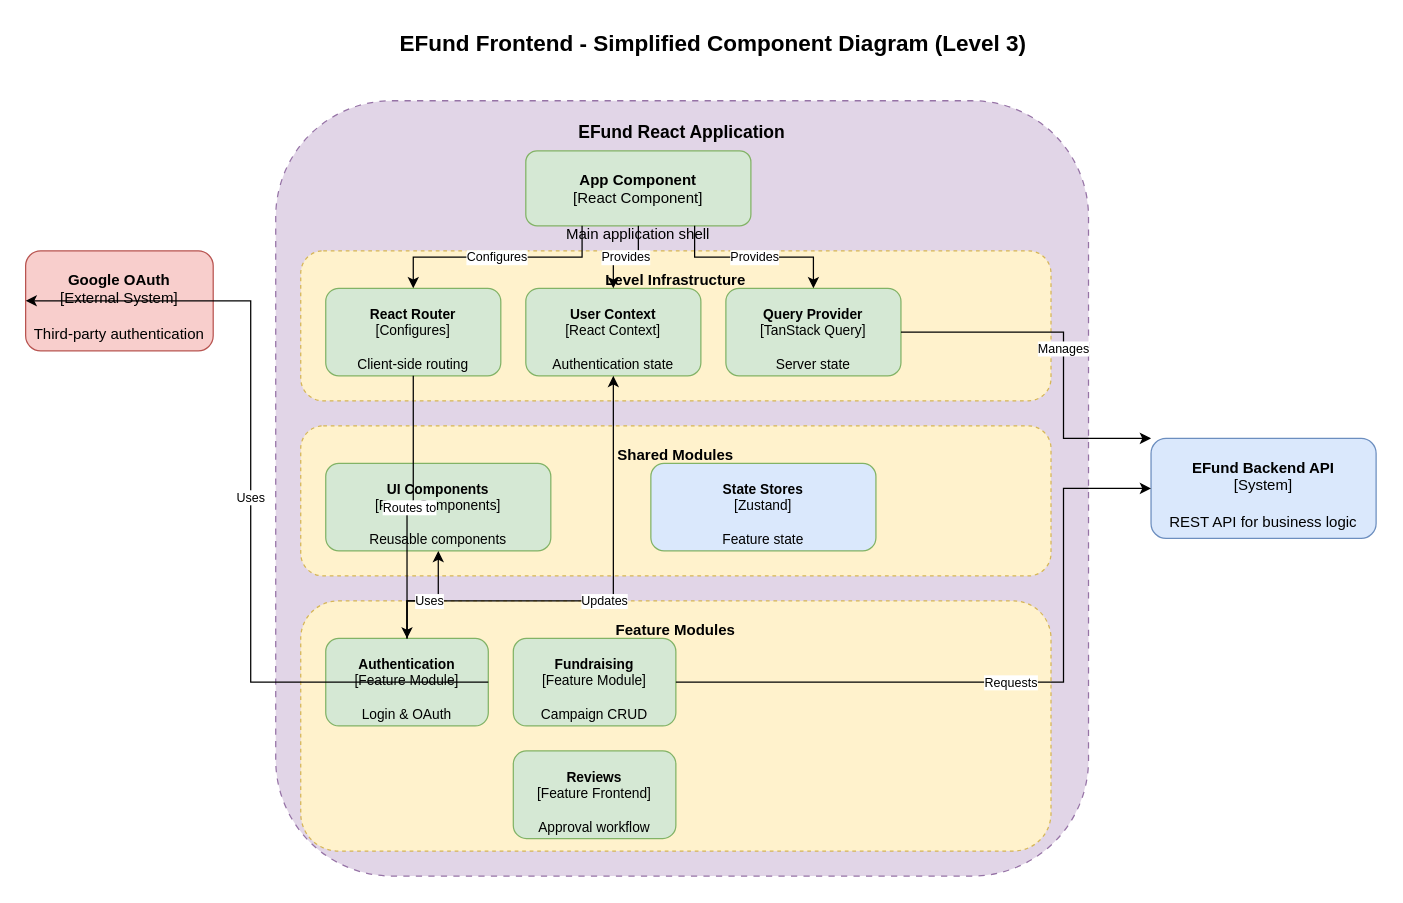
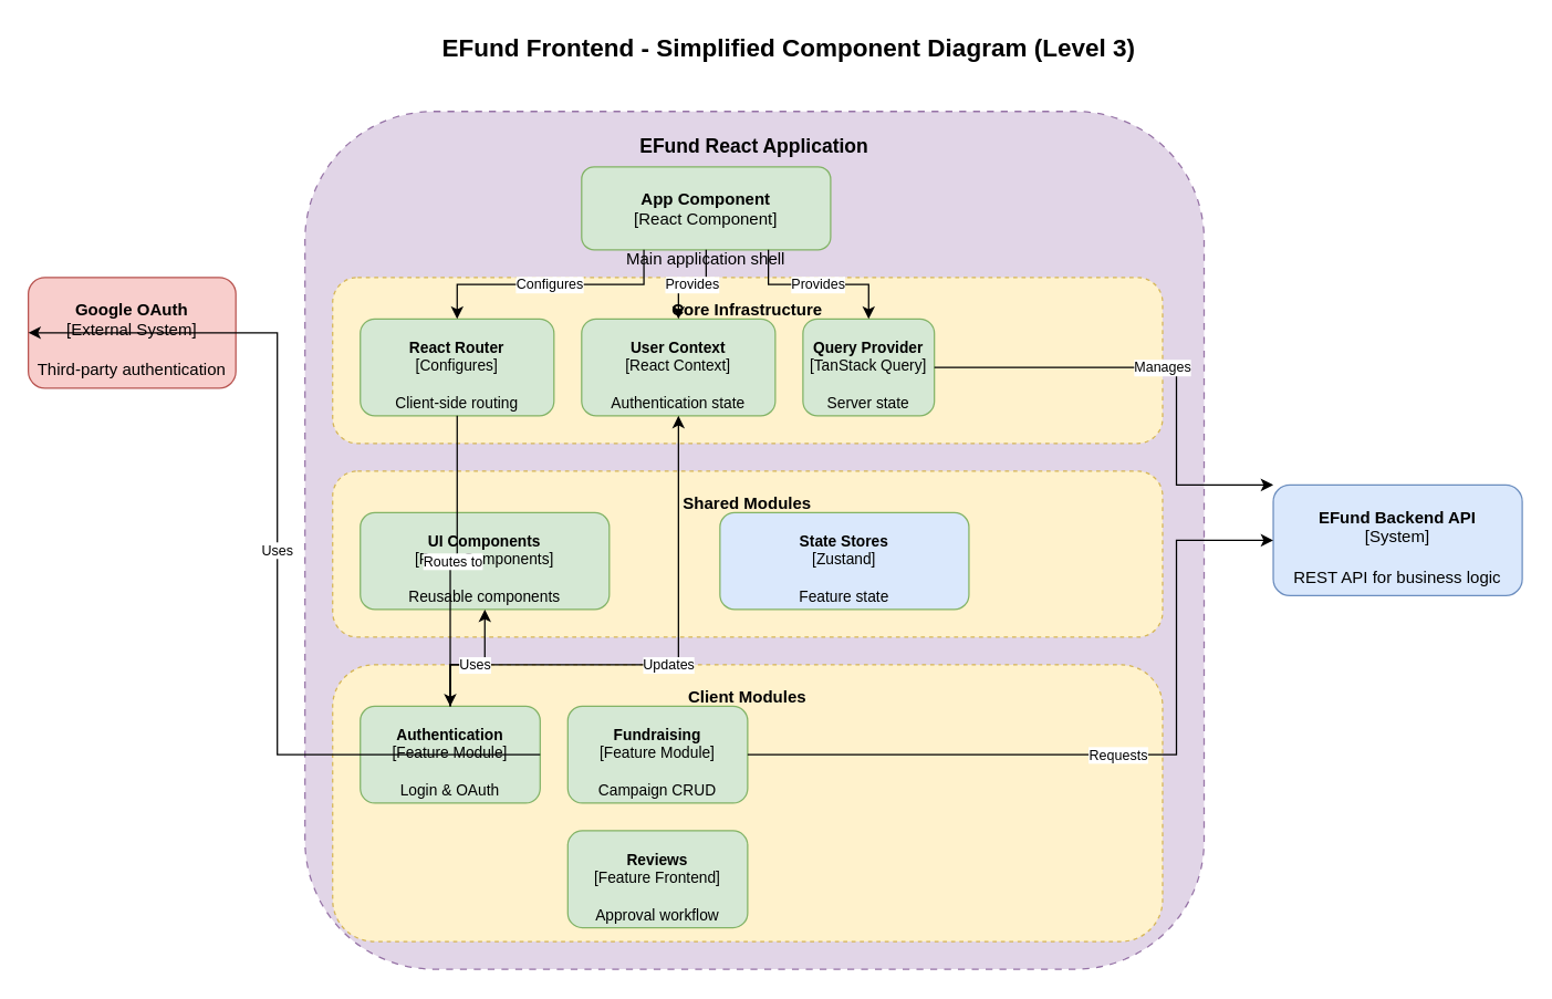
  <mxCell id="0" />
  <mxCell id="1" parent="0" />
  <mxCell id="2" value="EFund Frontend - Simplified Component Diagram (Level 3)" style="text;html=1;strokeColor=none;fillColor=none;align=center;verticalAlign=middle;whiteSpace=wrap;rounded=0;fontSize=18;fontStyle=1;" vertex="1" parent="1"><mxGeometry x="270" y="20" width="600" height="30" as="geometry" /></mxCell>
  <mxCell id="3" value="&lt;b&gt;Google OAuth&lt;/b&gt;&lt;br/&gt;[External System]&lt;br/&gt;&lt;br/&gt;Third-party authentication" style="rounded=1;whiteSpace=wrap;html=1;fillColor=#f8cecc;strokeColor=#b85450;fontSize=12;verticalAlign=top;spacingTop=10;" vertex="1" parent="1"><mxGeometry x="20" y="200" width="150" height="80" as="geometry" /></mxCell>
  <mxCell id="4" value="&lt;b&gt;EFund Backend API&lt;/b&gt;&lt;br/&gt;[System]&lt;br/&gt;&lt;br/&gt;REST API for business logic" style="rounded=1;whiteSpace=wrap;html=1;fillColor=#dae8fc;strokeColor=#6c8ebf;fontSize=12;verticalAlign=top;spacingTop=10;" vertex="1" parent="1"><mxGeometry x="920" y="350" width="180" height="80" as="geometry" /></mxCell>
  <mxCell id="5" value="EFund React Application" style="rounded=1;whiteSpace=wrap;html=1;fillColor=#e1d5e7;strokeColor=#9673a6;fontSize=14;fontStyle=1;verticalAlign=top;spacingTop=10;dashed=1;dashPattern=5 5;" vertex="1" parent="1"><mxGeometry x="220" y="80" width="650" height="620" as="geometry" /></mxCell>
  <mxCell id="6" value="&lt;b&gt;App Component&lt;/b&gt;&lt;br/&gt;[React Component]&lt;br/&gt;&lt;br/&gt;Main application shell" style="rounded=1;whiteSpace=wrap;html=1;fillColor=#d5e8d4;strokeColor=#82b366;fontSize=12;verticalAlign=top;spacingTop=10;" vertex="1" parent="1"><mxGeometry x="420" y="120" width="180" height="60" as="geometry" /></mxCell>
- <mxCell id="7" value="Level Infrastructure" style="rounded=1;whiteSpace=wrap;html=1;fillColor=#fff2cc;strokeColor=#d6b656;fontSize=12;fontStyle=1;verticalAlign=top;spacingTop=10;dashed=1;dashPattern=3 3;" vertex="1" parent="1"><mxGeometry x="240" y="200" width="600" height="120" as="geometry" /></mxCell>
+ <mxCell id="7" value="Core Infrastructure" style="rounded=1;whiteSpace=wrap;html=1;fillColor=#fff2cc;strokeColor=#d6b656;fontSize=12;fontStyle=1;verticalAlign=top;spacingTop=10;dashed=1;dashPattern=3 3;" vertex="1" parent="1"><mxGeometry x="240" y="200" width="600" height="120" as="geometry" /></mxCell>
  <mxCell id="8" value="&lt;b&gt;React Router&lt;/b&gt;&lt;br/&gt;[Configures]&lt;br/&gt;&lt;br/&gt;Client-side routing" style="rounded=1;whiteSpace=wrap;html=1;fillColor=#d5e8d4;strokeColor=#82b366;fontSize=11;verticalAlign=top;spacingTop=8;" vertex="1" parent="1"><mxGeometry x="260" y="230" width="140" height="70" as="geometry" /></mxCell>
  <mxCell id="9" value="&lt;b&gt;User Context&lt;/b&gt;&lt;br/&gt;[React Context]&lt;br/&gt;&lt;br/&gt;Authentication state" style="rounded=1;whiteSpace=wrap;html=1;fillColor=#d5e8d4;strokeColor=#82b366;fontSize=11;verticalAlign=top;spacingTop=8;" vertex="1" parent="1"><mxGeometry x="420" y="230" width="140" height="70" as="geometry" /></mxCell>
- <mxCell id="10" value="&lt;b&gt;Query Provider&lt;/b&gt;&lt;br/&gt;[TanStack Query]&lt;br/&gt;&lt;br/&gt;Server state" style="rounded=1;whiteSpace=wrap;html=1;fillColor=#d5e8d4;strokeColor=#82b366;fontSize=11;verticalAlign=top;spacingTop=8;" vertex="1" parent="1"><mxGeometry x="580" y="230" width="140" height="70" as="geometry" /></mxCell>
+ <mxCell id="10" value="&lt;b&gt;Query Provider&lt;/b&gt;&lt;br/&gt;[TanStack Query]&lt;br/&gt;&lt;br/&gt;Server state" style="rounded=1;whiteSpace=wrap;html=1;fillColor=#d5e8d4;strokeColor=#82b366;fontSize=11;verticalAlign=top;spacingTop=8;" vertex="1" parent="1"><mxGeometry x="580" y="230" width="95" height="70" as="geometry" /></mxCell>
  <mxCell id="11" value="Shared Modules" style="rounded=1;whiteSpace=wrap;html=1;fillColor=#fff2cc;strokeColor=#d6b656;fontSize=12;fontStyle=1;verticalAlign=top;spacingTop=10;dashed=1;dashPattern=3 3;" vertex="1" parent="1"><mxGeometry x="240" y="340" width="600" height="120" as="geometry" /></mxCell>
  <mxCell id="12" value="&lt;b&gt;UI Components&lt;/b&gt;&lt;br/&gt;[React Components]&lt;br/&gt;&lt;br/&gt;Reusable components" style="rounded=1;whiteSpace=wrap;html=1;fillColor=#d5e8d4;strokeColor=#82b366;fontSize=11;verticalAlign=top;spacingTop=8;" vertex="1" parent="1"><mxGeometry x="260" y="370" width="180" height="70" as="geometry" /></mxCell>
  <mxCell id="13" value="&lt;b&gt;State Stores&lt;/b&gt;&lt;br/&gt;[Zustand]&lt;br/&gt;&lt;br/&gt;Feature state" style="rounded=1;whiteSpace=wrap;html=1;fillColor=#dae8fc;strokeColor=#82b366;fontSize=11;verticalAlign=top;spacingTop=8;" vertex="1" parent="1"><mxGeometry x="520" y="370" width="180" height="70" as="geometry" /></mxCell>
- <mxCell id="14" value="Feature Modules" style="rounded=1;whiteSpace=wrap;html=1;fillColor=#fff2cc;strokeColor=#d6b656;fontSize=12;fontStyle=1;verticalAlign=top;spacingTop=10;dashed=1;dashPattern=3 3;" vertex="1" parent="1"><mxGeometry x="240" y="480" width="600" height="200" as="geometry" /></mxCell>
+ <mxCell id="14" value="Client Modules" style="rounded=1;whiteSpace=wrap;html=1;fillColor=#fff2cc;strokeColor=#d6b656;fontSize=12;fontStyle=1;verticalAlign=top;spacingTop=10;dashed=1;dashPattern=3 3;" vertex="1" parent="1"><mxGeometry x="240" y="480" width="600" height="200" as="geometry" /></mxCell>
  <mxCell id="15" value="&lt;b&gt;Authentication&lt;/b&gt;&lt;br/&gt;[Feature Module]&lt;br/&gt;&lt;br/&gt;Login &amp; OAuth" style="rounded=1;whiteSpace=wrap;html=1;fillColor=#d5e8d4;strokeColor=#82b366;fontSize=11;verticalAlign=top;spacingTop=8;" vertex="1" parent="1"><mxGeometry x="260" y="510" width="130" height="70" as="geometry" /></mxCell>
  <mxCell id="16" value="&lt;b&gt;Fundraising&lt;/b&gt;&lt;br/&gt;[Feature Module]&lt;br/&gt;&lt;br/&gt;Campaign CRUD" style="rounded=1;whiteSpace=wrap;html=1;fillColor=#d5e8d4;strokeColor=#82b366;fontSize=11;verticalAlign=top;spacingTop=8;" vertex="1" parent="1"><mxGeometry x="410" y="510" width="130" height="70" as="geometry" /></mxCell>
  <mxCell id="17" value="&lt;b&gt;Reviews&lt;/b&gt;&lt;br/&gt;[Feature Frontend]&lt;br/&gt;&lt;br/&gt;Approval workflow" style="rounded=1;whiteSpace=wrap;html=1;fillColor=#d5e8d4;strokeColor=#82b366;fontSize=11;verticalAlign=top;spacingTop=8;" vertex="1" parent="1"><mxGeometry x="410" y="600" width="130" height="70" as="geometry" /></mxCell>
  <mxCell id="18" value="Configures" style="edgeStyle=orthogonalEdgeStyle;rounded=0;orthogonalLoop=1;jettySize=auto;html=1;exitX=0.25;exitY=1;exitDx=0;exitDy=0;entryX=0.5;entryY=0;entryDx=0;entryDy=0;labelPosition=center;verticalLabelPosition=middle;align=center;verticalAlign=middle;fontSize=10;" edge="1" parent="1" source="6" target="8"><mxGeometry relative="1" as="geometry" /></mxCell>
  <mxCell id="19" value="Provides" style="edgeStyle=orthogonalEdgeStyle;rounded=0;orthogonalLoop=1;jettySize=auto;html=1;exitX=0.5;exitY=1;exitDx=0;exitDy=0;entryX=0.5;entryY=0;entryDx=0;entryDy=0;labelPosition=center;verticalLabelPosition=middle;align=center;verticalAlign=middle;fontSize=10;" edge="1" parent="1" source="6" target="9"><mxGeometry relative="1" as="geometry" /></mxCell>
  <mxCell id="20" value="Provides" style="edgeStyle=orthogonalEdgeStyle;rounded=0;orthogonalLoop=1;jettySize=auto;html=1;exitX=0.75;exitY=1;exitDx=0;exitDy=0;entryX=0.5;entryY=0;entryDx=0;entryDy=0;labelPosition=center;verticalLabelPosition=middle;align=center;verticalAlign=middle;fontSize=10;" edge="1" parent="1" source="6" target="10"><mxGeometry relative="1" as="geometry" /></mxCell>
  <mxCell id="21" value="Routes to" style="edgeStyle=orthogonalEdgeStyle;rounded=0;orthogonalLoop=1;jettySize=auto;html=1;exitX=0.5;exitY=1;exitDx=0;exitDy=0;entryX=0.5;entryY=0;entryDx=0;entryDy=0;labelPosition=center;verticalLabelPosition=middle;align=center;verticalAlign=middle;fontSize=10;" edge="1" parent="1" source="8" target="15"><mxGeometry relative="1" as="geometry"><mxPoint x="330" y="320" as="sourcePoint" /><mxPoint x="325" y="500" as="targetPoint" /></mxGeometry></mxCell>
  <mxCell id="22" value="Uses" style="edgeStyle=orthogonalEdgeStyle;rounded=0;orthogonalLoop=1;jettySize=auto;html=1;exitX=1;exitY=0.5;exitDx=0;exitDy=0;entryX=0;entryY=0.5;entryDx=0;entryDy=0;labelPosition=center;verticalLabelPosition=middle;align=center;verticalAlign=middle;fontSize=10;" edge="1" parent="1" source="15" target="3"><mxGeometry relative="1" as="geometry"><mxPoint x="260" y="545" as="sourcePoint" /><mxPoint x="170" y="240" as="targetPoint" /><Array as="points"><mxPoint x="200" y="545" /><mxPoint x="200" y="240" /></Array></mxGeometry></mxCell>
  <mxCell id="23" value="Updates" style="edgeStyle=orthogonalEdgeStyle;rounded=0;orthogonalLoop=1;jettySize=auto;html=1;exitX=0.5;exitY=0;exitDx=0;exitDy=0;entryX=0.5;entryY=1;entryDx=0;entryDy=0;labelPosition=center;verticalLabelPosition=middle;align=center;verticalAlign=middle;fontSize=10;" edge="1" parent="1" source="15" target="9"><mxGeometry relative="1" as="geometry"><mxPoint x="325" y="500" as="sourcePoint" /><mxPoint x="490" y="320" as="targetPoint" /><Array as="points"><mxPoint x="325" y="480" /><mxPoint x="490" y="480" /><mxPoint x="490" y="320" /></Array></mxGeometry></mxCell>
  <mxCell id="24" value="Uses" style="edgeStyle=orthogonalEdgeStyle;rounded=0;orthogonalLoop=1;jettySize=auto;html=1;exitX=0.5;exitY=0;exitDx=0;exitDy=0;entryX=0.5;entryY=1;entryDx=0;entryDy=0;labelPosition=center;verticalLabelPosition=middle;align=center;verticalAlign=middle;fontSize=10;" edge="1" parent="1" source="15" target="12"><mxGeometry relative="1" as="geometry"><mxPoint x="325" y="500" as="sourcePoint" /><mxPoint x="350" y="450" as="targetPoint" /><Array as="points"><mxPoint x="325" y="480" /><mxPoint x="350" y="480" /><mxPoint x="350" y="450" /></Array></mxGeometry></mxCell>
  <mxCell id="25" value="Requests" style="edgeStyle=orthogonalEdgeStyle;rounded=0;orthogonalLoop=1;jettySize=auto;html=1;exitX=1;exitY=0.5;exitDx=0;exitDy=0;entryX=0;entryY=0.5;entryDx=0;entryDy=0;labelPosition=center;verticalLabelPosition=middle;align=center;verticalAlign=middle;fontSize=10;" edge="1" parent="1" source="16" target="4"><mxGeometry relative="1" as="geometry"><mxPoint x="540" y="545" as="sourcePoint" /><mxPoint x="920" y="390" as="targetPoint" /><Array as="points"><mxPoint x="850" y="545" /><mxPoint x="850" y="390" /></Array></mxGeometry></mxCell>
  <mxCell id="26" value="Manages" style="edgeStyle=orthogonalEdgeStyle;rounded=0;orthogonalLoop=1;jettySize=auto;html=1;exitX=1;exitY=0.5;exitDx=0;exitDy=0;entryX=0;entryY=0;entryDx=0;entryDy=0;labelPosition=center;verticalLabelPosition=middle;align=center;verticalAlign=middle;fontSize=10;" edge="1" parent="1" source="10" target="4"><mxGeometry relative="1" as="geometry"><mxPoint x="720" y="265" as="sourcePoint" /><mxPoint x="920" y="350" as="targetPoint" /><Array as="points"><mxPoint x="850" y="265" /><mxPoint x="850" y="350" /></Array></mxGeometry></mxCell>
